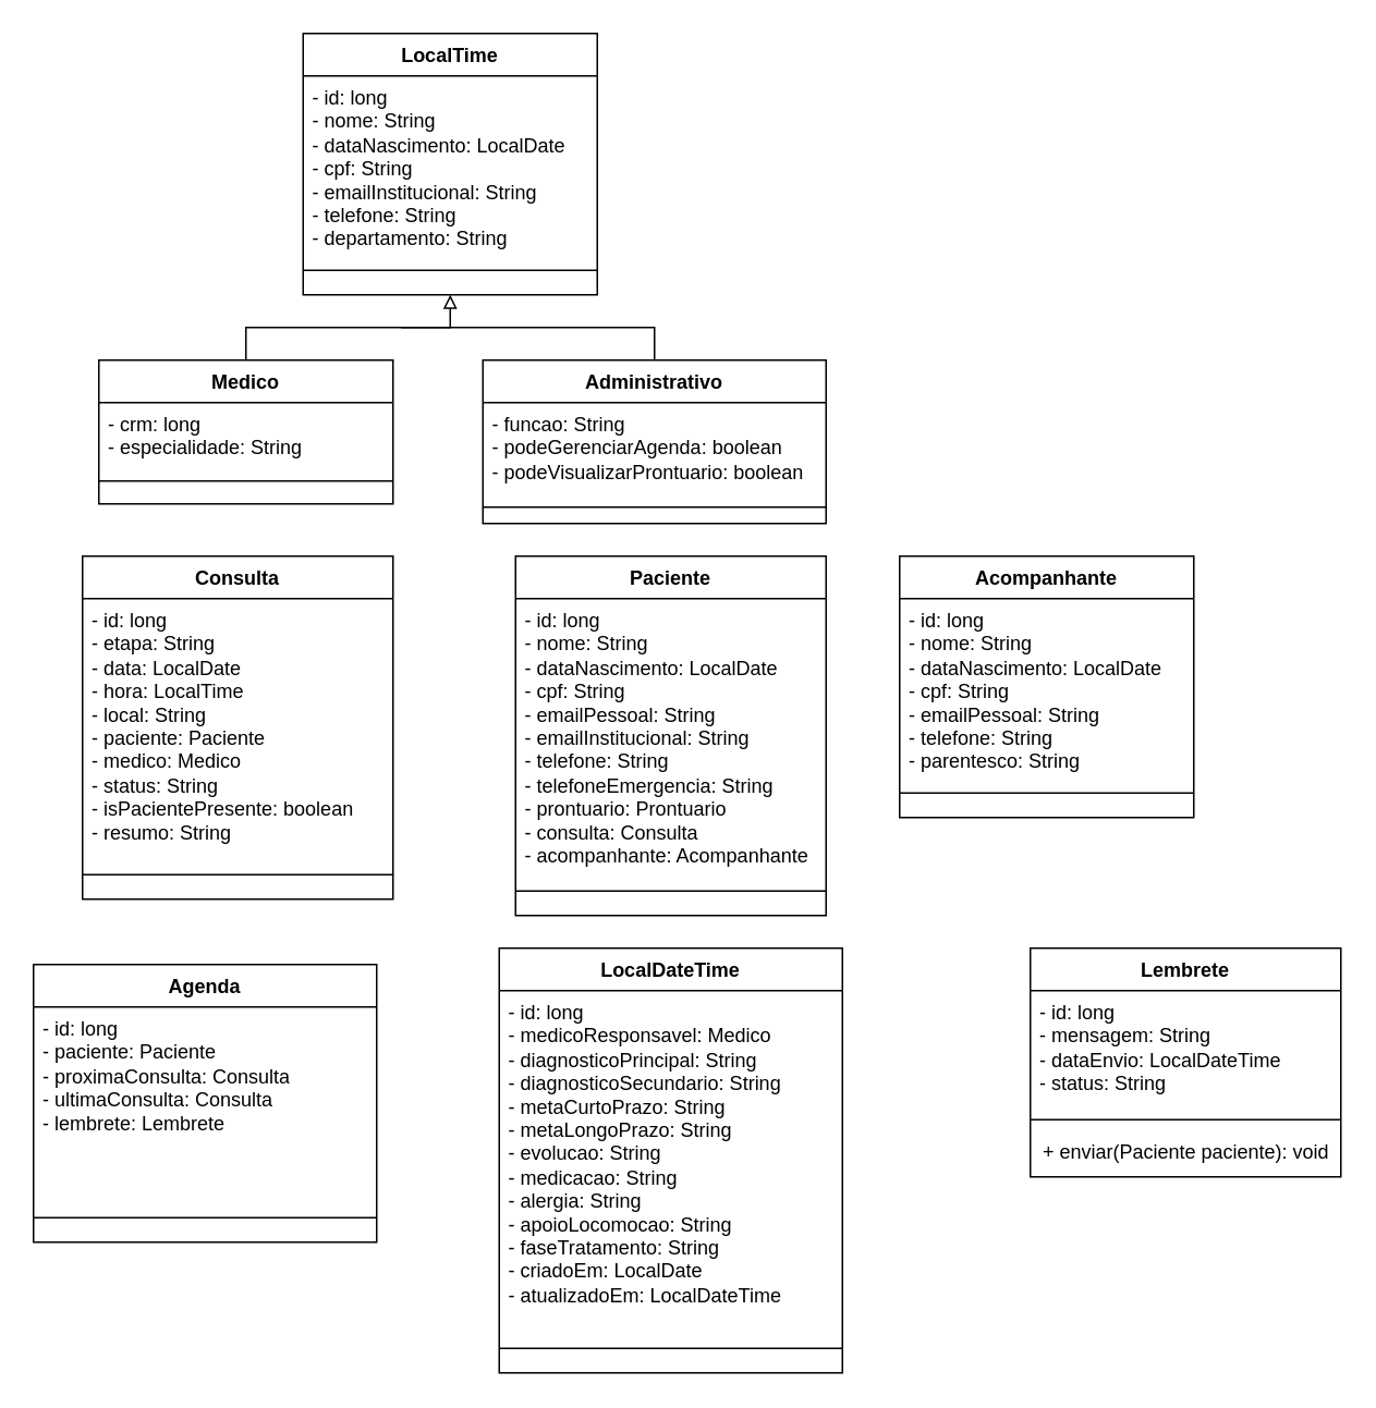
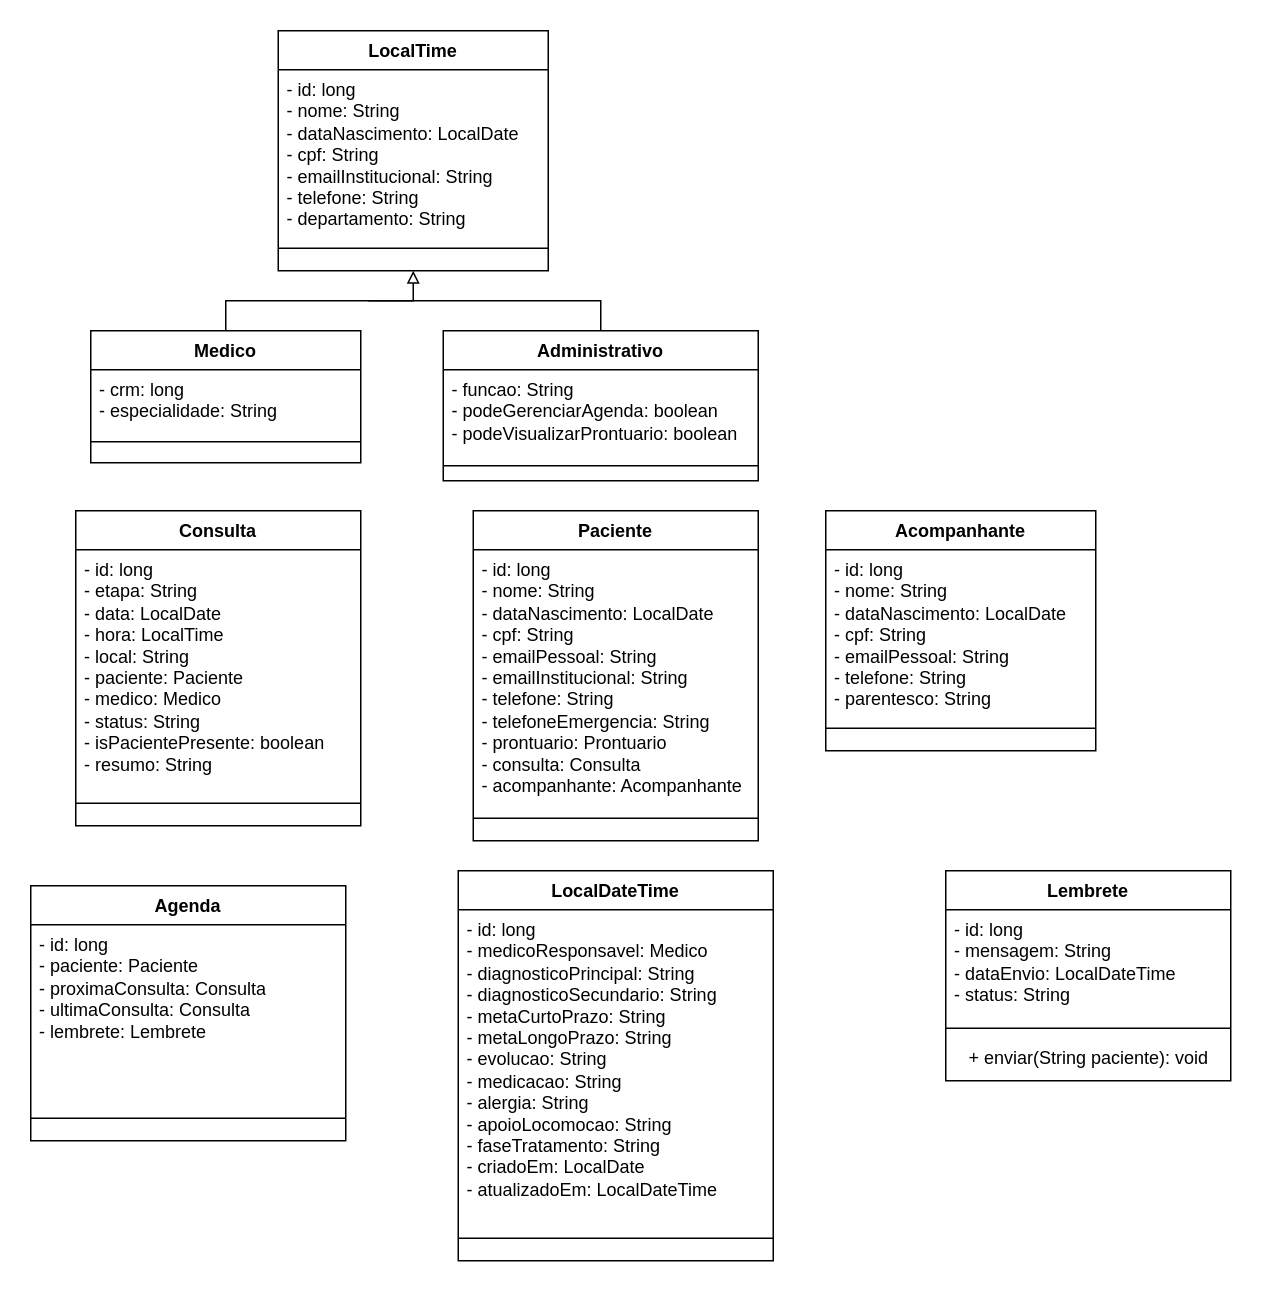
  <mxCell id="0" />
  <mxCell id="1" parent="0" />
  <mxCell id="2" value="LocalTime" style="swimlane;fontStyle=1;align=center;verticalAlign=top;childLayout=stackLayout;horizontal=1;startSize=26;horizontalStack=0;resizeParent=1;resizeParentMax=0;resizeLast=0;collapsible=1;marginBottom=0;whiteSpace=wrap;html=1;" vertex="1" parent="1"><mxGeometry x="185" y="20" width="180" height="160" as="geometry" /></mxCell>
  <mxCell id="3" value="&lt;div&gt;- id: long&lt;/div&gt;- nome: String&lt;div&gt;- dataNascimento: LocalDate&lt;br&gt;&lt;div&gt;- cpf: String&lt;/div&gt;&lt;/div&gt;&lt;div&gt;- emailInstitucional: String&lt;/div&gt;&lt;div&gt;- telefone: String&lt;/div&gt;&lt;div&gt;- departamento: String&lt;/div&gt;" style="text;strokeColor=none;fillColor=none;align=left;verticalAlign=top;spacingLeft=4;spacingRight=4;overflow=hidden;rotatable=0;points=[[0,0.5],[1,0.5]];portConstraint=eastwest;whiteSpace=wrap;html=1;" vertex="1" parent="2"><mxGeometry y="26" width="180" height="104" as="geometry" /></mxCell>
  <mxCell id="4" value="" style="line;strokeWidth=1;fillColor=none;align=left;verticalAlign=middle;spacingTop=-1;spacingLeft=3;spacingRight=3;rotatable=0;labelPosition=right;points=[];portConstraint=eastwest;strokeColor=inherit;" vertex="1" parent="2"><mxGeometry y="130" width="180" height="30" as="geometry" /></mxCell>
  <mxCell id="5" style="edgeStyle=orthogonalEdgeStyle;rounded=0;orthogonalLoop=1;jettySize=auto;html=1;exitX=0.5;exitY=0;exitDx=0;exitDy=0;entryX=0.5;entryY=1;entryDx=0;entryDy=0;fillColor=#FFFFFF;endArrow=block;endFill=0;" edge="1" parent="1" source="6" target="2"><mxGeometry relative="1" as="geometry" /></mxCell>
  <mxCell id="6" value="Medico" style="swimlane;fontStyle=1;align=center;verticalAlign=top;childLayout=stackLayout;horizontal=1;startSize=26;horizontalStack=0;resizeParent=1;resizeParentMax=0;resizeLast=0;collapsible=1;marginBottom=0;whiteSpace=wrap;html=1;" vertex="1" parent="1"><mxGeometry x="60" y="220" width="180" height="88" as="geometry" /></mxCell>
  <mxCell id="7" value="&lt;div&gt;- crm: long&lt;/div&gt;- especialidade: String&lt;div&gt;&lt;br&gt;&lt;/div&gt;" style="text;strokeColor=none;fillColor=none;align=left;verticalAlign=top;spacingLeft=4;spacingRight=4;overflow=hidden;rotatable=0;points=[[0,0.5],[1,0.5]];portConstraint=eastwest;whiteSpace=wrap;html=1;" vertex="1" parent="6"><mxGeometry y="26" width="180" height="34" as="geometry" /></mxCell>
  <mxCell id="8" value="" style="line;strokeWidth=1;fillColor=none;align=left;verticalAlign=middle;spacingTop=-1;spacingLeft=3;spacingRight=3;rotatable=0;labelPosition=right;points=[];portConstraint=eastwest;strokeColor=inherit;" vertex="1" parent="6"><mxGeometry y="60" width="180" height="28" as="geometry" /></mxCell>
  <mxCell id="9" style="edgeStyle=orthogonalEdgeStyle;shape=connector;rounded=0;orthogonalLoop=1;jettySize=auto;html=1;exitX=0.5;exitY=0;exitDx=0;exitDy=0;strokeColor=default;align=center;verticalAlign=middle;fontFamily=Helvetica;fontSize=11;fontColor=default;labelBackgroundColor=default;endArrow=none;fillColor=#FFFFFF;strokeWidth=1;endFill=0;" edge="1" parent="1"><mxGeometry relative="1" as="geometry"><mxPoint x="245" y="200" as="targetPoint" /><mxPoint x="370" y="220" as="sourcePoint" /><Array as="points"><mxPoint x="400" y="200" /></Array></mxGeometry></mxCell>
  <mxCell id="10" value="Administrativo" style="swimlane;fontStyle=1;align=center;verticalAlign=top;childLayout=stackLayout;horizontal=1;startSize=26;horizontalStack=0;resizeParent=1;resizeParentMax=0;resizeLast=0;collapsible=1;marginBottom=0;whiteSpace=wrap;html=1;" vertex="1" parent="1"><mxGeometry x="295" y="220" width="210" height="100" as="geometry" /></mxCell>
  <mxCell id="11" value="&lt;div&gt;- funcao: String&lt;/div&gt;- podeGerenciarAgenda: boolean&lt;div&gt;- podeVisualizarProntuario: boolean&lt;br&gt;&lt;div&gt;&lt;br&gt;&lt;/div&gt;&lt;/div&gt;" style="text;strokeColor=none;fillColor=none;align=left;verticalAlign=top;spacingLeft=4;spacingRight=4;overflow=hidden;rotatable=0;points=[[0,0.5],[1,0.5]];portConstraint=eastwest;whiteSpace=wrap;html=1;" vertex="1" parent="10"><mxGeometry y="26" width="210" height="54" as="geometry" /></mxCell>
  <mxCell id="12" value="" style="line;strokeWidth=1;fillColor=none;align=left;verticalAlign=middle;spacingTop=-1;spacingLeft=3;spacingRight=3;rotatable=0;labelPosition=right;points=[];portConstraint=eastwest;strokeColor=inherit;" vertex="1" parent="10"><mxGeometry y="80" width="210" height="20" as="geometry" /></mxCell>
  <mxCell id="13" value="Paciente" style="swimlane;fontStyle=1;align=center;verticalAlign=top;childLayout=stackLayout;horizontal=1;startSize=26;horizontalStack=0;resizeParent=1;resizeParentMax=0;resizeLast=0;collapsible=1;marginBottom=0;whiteSpace=wrap;html=1;" vertex="1" parent="1"><mxGeometry x="315" y="340" width="190" height="220" as="geometry" /></mxCell>
  <mxCell id="14" value="&lt;div&gt;- id: long&lt;/div&gt;- nome: String&lt;div&gt;- dataNascimento: LocalDate&lt;br&gt;&lt;div&gt;- cpf: String&lt;/div&gt;&lt;/div&gt;&lt;div&gt;- emailPessoal: String&lt;/div&gt;&lt;div&gt;- emailInstitucional: String&lt;/div&gt;&lt;div&gt;- telefone: String&lt;/div&gt;&lt;div&gt;- telefoneEmergencia: String&lt;/div&gt;&lt;div&gt;&lt;span style=&quot;background-color: transparent; color: light-dark(rgb(0, 0, 0), rgb(255, 255, 255));&quot;&gt;- prontuario: Prontuario&lt;/span&gt;&lt;/div&gt;&lt;div&gt;&lt;span style=&quot;background-color: transparent; color: light-dark(rgb(0, 0, 0), rgb(255, 255, 255));&quot;&gt;- consulta: Consulta&lt;/span&gt;&lt;/div&gt;&lt;div&gt;- acompanhante: Acompanhante&lt;/div&gt;" style="text;strokeColor=none;fillColor=none;align=left;verticalAlign=top;spacingLeft=4;spacingRight=4;overflow=hidden;rotatable=0;points=[[0,0.5],[1,0.5]];portConstraint=eastwest;whiteSpace=wrap;html=1;" vertex="1" parent="13"><mxGeometry y="26" width="190" height="164" as="geometry" /></mxCell>
  <mxCell id="15" value="" style="line;strokeWidth=1;fillColor=none;align=left;verticalAlign=middle;spacingTop=-1;spacingLeft=3;spacingRight=3;rotatable=0;labelPosition=right;points=[];portConstraint=eastwest;strokeColor=inherit;" vertex="1" parent="13"><mxGeometry y="190" width="190" height="30" as="geometry" /></mxCell>
  <mxCell id="16" value="Acompanhante" style="swimlane;fontStyle=1;align=center;verticalAlign=top;childLayout=stackLayout;horizontal=1;startSize=26;horizontalStack=0;resizeParent=1;resizeParentMax=0;resizeLast=0;collapsible=1;marginBottom=0;whiteSpace=wrap;html=1;" vertex="1" parent="1"><mxGeometry x="550" y="340" width="180" height="160" as="geometry" /></mxCell>
  <mxCell id="17" value="&lt;div&gt;- id: long&lt;/div&gt;- nome: String&lt;div&gt;- dataNascimento: LocalDate&lt;br&gt;&lt;div&gt;- cpf: String&lt;/div&gt;&lt;/div&gt;&lt;div&gt;- emailPessoal: String&lt;/div&gt;&lt;div&gt;- telefone: String&lt;/div&gt;&lt;div&gt;- parentesco: String&lt;/div&gt;" style="text;strokeColor=none;fillColor=none;align=left;verticalAlign=top;spacingLeft=4;spacingRight=4;overflow=hidden;rotatable=0;points=[[0,0.5],[1,0.5]];portConstraint=eastwest;whiteSpace=wrap;html=1;" vertex="1" parent="16"><mxGeometry y="26" width="180" height="104" as="geometry" /></mxCell>
  <mxCell id="18" value="" style="line;strokeWidth=1;fillColor=none;align=left;verticalAlign=middle;spacingTop=-1;spacingLeft=3;spacingRight=3;rotatable=0;labelPosition=right;points=[];portConstraint=eastwest;strokeColor=inherit;" vertex="1" parent="16"><mxGeometry y="130" width="180" height="30" as="geometry" /></mxCell>
  <mxCell id="19" value="Consulta" style="swimlane;fontStyle=1;align=center;verticalAlign=top;childLayout=stackLayout;horizontal=1;startSize=26;horizontalStack=0;resizeParent=1;resizeParentMax=0;resizeLast=0;collapsible=1;marginBottom=0;whiteSpace=wrap;html=1;" vertex="1" parent="1"><mxGeometry x="50" y="340" width="190" height="210" as="geometry" /></mxCell>
  <mxCell id="20" value="&lt;div&gt;- id: long&lt;/div&gt;&lt;div&gt;&lt;div&gt;- etapa: String&lt;/div&gt;&lt;/div&gt;- data: LocalDate&lt;div&gt;- hora: LocalTime&lt;/div&gt;&lt;div&gt;- local: String&lt;br&gt;&lt;div&gt;- paciente: Paciente&lt;/div&gt;&lt;/div&gt;&lt;div&gt;- medico: Medico&lt;/div&gt;&lt;div&gt;- status: String&lt;/div&gt;&lt;div&gt;&lt;span style=&quot;background-color: transparent; color: light-dark(rgb(0, 0, 0), rgb(255, 255, 255));&quot;&gt;- isPacientePresente: boolean&lt;/span&gt;&lt;/div&gt;&lt;div&gt;- resumo: String&lt;/div&gt;" style="text;strokeColor=none;fillColor=none;align=left;verticalAlign=top;spacingLeft=4;spacingRight=4;overflow=hidden;rotatable=0;points=[[0,0.5],[1,0.5]];portConstraint=eastwest;whiteSpace=wrap;html=1;" vertex="1" parent="19"><mxGeometry y="26" width="190" height="154" as="geometry" /></mxCell>
  <mxCell id="21" value="" style="line;strokeWidth=1;fillColor=none;align=left;verticalAlign=middle;spacingTop=-1;spacingLeft=3;spacingRight=3;rotatable=0;labelPosition=right;points=[];portConstraint=eastwest;strokeColor=inherit;" vertex="1" parent="19"><mxGeometry y="180" width="190" height="30" as="geometry" /></mxCell>
  <mxCell id="22" value="LocalDateTime" style="swimlane;fontStyle=1;align=center;verticalAlign=top;childLayout=stackLayout;horizontal=1;startSize=26;horizontalStack=0;resizeParent=1;resizeParentMax=0;resizeLast=0;collapsible=1;marginBottom=0;whiteSpace=wrap;html=1;" vertex="1" parent="1"><mxGeometry x="305" y="580" width="210" height="260" as="geometry" /></mxCell>
  <mxCell id="23" value="&lt;div&gt;- id: long&lt;/div&gt;- medicoResponsavel: Medico&lt;div&gt;- diagnosticoPrincipal: String&lt;/div&gt;&lt;div&gt;- diagnosticoSecundario: String&lt;/div&gt;&lt;div&gt;- metaCurtoPrazo: String&lt;/div&gt;&lt;div&gt;- metaLongoPrazo: String&lt;/div&gt;&lt;div&gt;- evolucao: String&lt;/div&gt;&lt;div&gt;- medicacao: String&lt;/div&gt;&lt;div&gt;&lt;span style=&quot;background-color: transparent; color: light-dark(rgb(0, 0, 0), rgb(255, 255, 255));&quot;&gt;- alergia: String&lt;/span&gt;&lt;/div&gt;&lt;div&gt;&lt;div&gt;- apoioLocomocao: String&lt;/div&gt;&lt;/div&gt;&lt;div&gt;- faseTratamento: String&lt;/div&gt;&lt;div&gt;- criadoEm: LocalDate&lt;/div&gt;&lt;div&gt;- atualizadoEm: LocalDateTime&lt;/div&gt;&lt;div&gt;&lt;br&gt;&lt;/div&gt;&lt;div&gt;&lt;br&gt;&lt;/div&gt;" style="text;strokeColor=none;fillColor=none;align=left;verticalAlign=top;spacingLeft=4;spacingRight=4;overflow=hidden;rotatable=0;points=[[0,0.5],[1,0.5]];portConstraint=eastwest;whiteSpace=wrap;html=1;" vertex="1" parent="22"><mxGeometry y="26" width="210" height="204" as="geometry" /></mxCell>
  <mxCell id="24" value="" style="line;strokeWidth=1;fillColor=none;align=left;verticalAlign=middle;spacingTop=-1;spacingLeft=3;spacingRight=3;rotatable=0;labelPosition=right;points=[];portConstraint=eastwest;strokeColor=inherit;" vertex="1" parent="22"><mxGeometry y="230" width="210" height="30" as="geometry" /></mxCell>
  <mxCell id="25" value="Lembrete" style="swimlane;fontStyle=1;align=center;verticalAlign=top;childLayout=stackLayout;horizontal=1;startSize=26;horizontalStack=0;resizeParent=1;resizeParentMax=0;resizeLast=0;collapsible=1;marginBottom=0;whiteSpace=wrap;html=1;" vertex="1" parent="1"><mxGeometry x="630" y="580" width="190" height="140" as="geometry" /></mxCell>
  <mxCell id="26" value="&lt;div&gt;- id: long&lt;/div&gt;&lt;div&gt;- mensagem: String&lt;/div&gt;&lt;div&gt;- dataEnvio: LocalDateTime&lt;/div&gt;&lt;div&gt;- status: String&lt;/div&gt;" style="text;strokeColor=none;fillColor=none;align=left;verticalAlign=top;spacingLeft=4;spacingRight=4;overflow=hidden;rotatable=0;points=[[0,0.5],[1,0.5]];portConstraint=eastwest;whiteSpace=wrap;html=1;" vertex="1" parent="25"><mxGeometry y="26" width="190" height="74" as="geometry" /></mxCell>
  <mxCell id="27" value="" style="line;strokeWidth=1;fillColor=none;align=left;verticalAlign=middle;spacingTop=-1;spacingLeft=3;spacingRight=3;rotatable=0;labelPosition=right;points=[];portConstraint=eastwest;strokeColor=inherit;" vertex="1" parent="25"><mxGeometry y="100" width="190" height="10" as="geometry" /></mxCell>
- <mxCell id="28" value="+ enviar(Paciente paciente): void" style="text;html=1;align=center;verticalAlign=middle;resizable=0;points=[];autosize=1;strokeColor=none;fillColor=none;" vertex="1" parent="25"><mxGeometry y="110" width="190" height="30" as="geometry" /></mxCell>
+ <mxCell id="28" value="+ enviar(String paciente): void" style="text;html=1;align=center;verticalAlign=middle;resizable=0;points=[];autosize=1;strokeColor=none;fillColor=none;" vertex="1" parent="25"><mxGeometry y="110" width="190" height="30" as="geometry" /></mxCell>
  <mxCell id="29" value="Agenda" style="swimlane;fontStyle=1;align=center;verticalAlign=top;childLayout=stackLayout;horizontal=1;startSize=26;horizontalStack=0;resizeParent=1;resizeParentMax=0;resizeLast=0;collapsible=1;marginBottom=0;whiteSpace=wrap;html=1;" vertex="1" parent="1"><mxGeometry x="20" y="590" width="210" height="170" as="geometry" /></mxCell>
  <mxCell id="30" value="&lt;div&gt;- id: long&lt;/div&gt;&lt;div&gt;- paciente: Paciente&lt;/div&gt;&lt;div&gt;- proximaConsulta: Consulta&lt;/div&gt;&lt;div&gt;- ultimaConsulta: Consulta&lt;/div&gt;&lt;div&gt;- lembrete: Lembrete&lt;/div&gt;&lt;div&gt;&lt;br&gt;&lt;/div&gt;" style="text;strokeColor=none;fillColor=none;align=left;verticalAlign=top;spacingLeft=4;spacingRight=4;overflow=hidden;rotatable=0;points=[[0,0.5],[1,0.5]];portConstraint=eastwest;whiteSpace=wrap;html=1;" vertex="1" parent="29"><mxGeometry y="26" width="210" height="114" as="geometry" /></mxCell>
  <mxCell id="31" value="" style="line;strokeWidth=1;fillColor=none;align=left;verticalAlign=middle;spacingTop=-1;spacingLeft=3;spacingRight=3;rotatable=0;labelPosition=right;points=[];portConstraint=eastwest;strokeColor=inherit;" vertex="1" parent="29"><mxGeometry y="140" width="210" height="30" as="geometry" /></mxCell>
